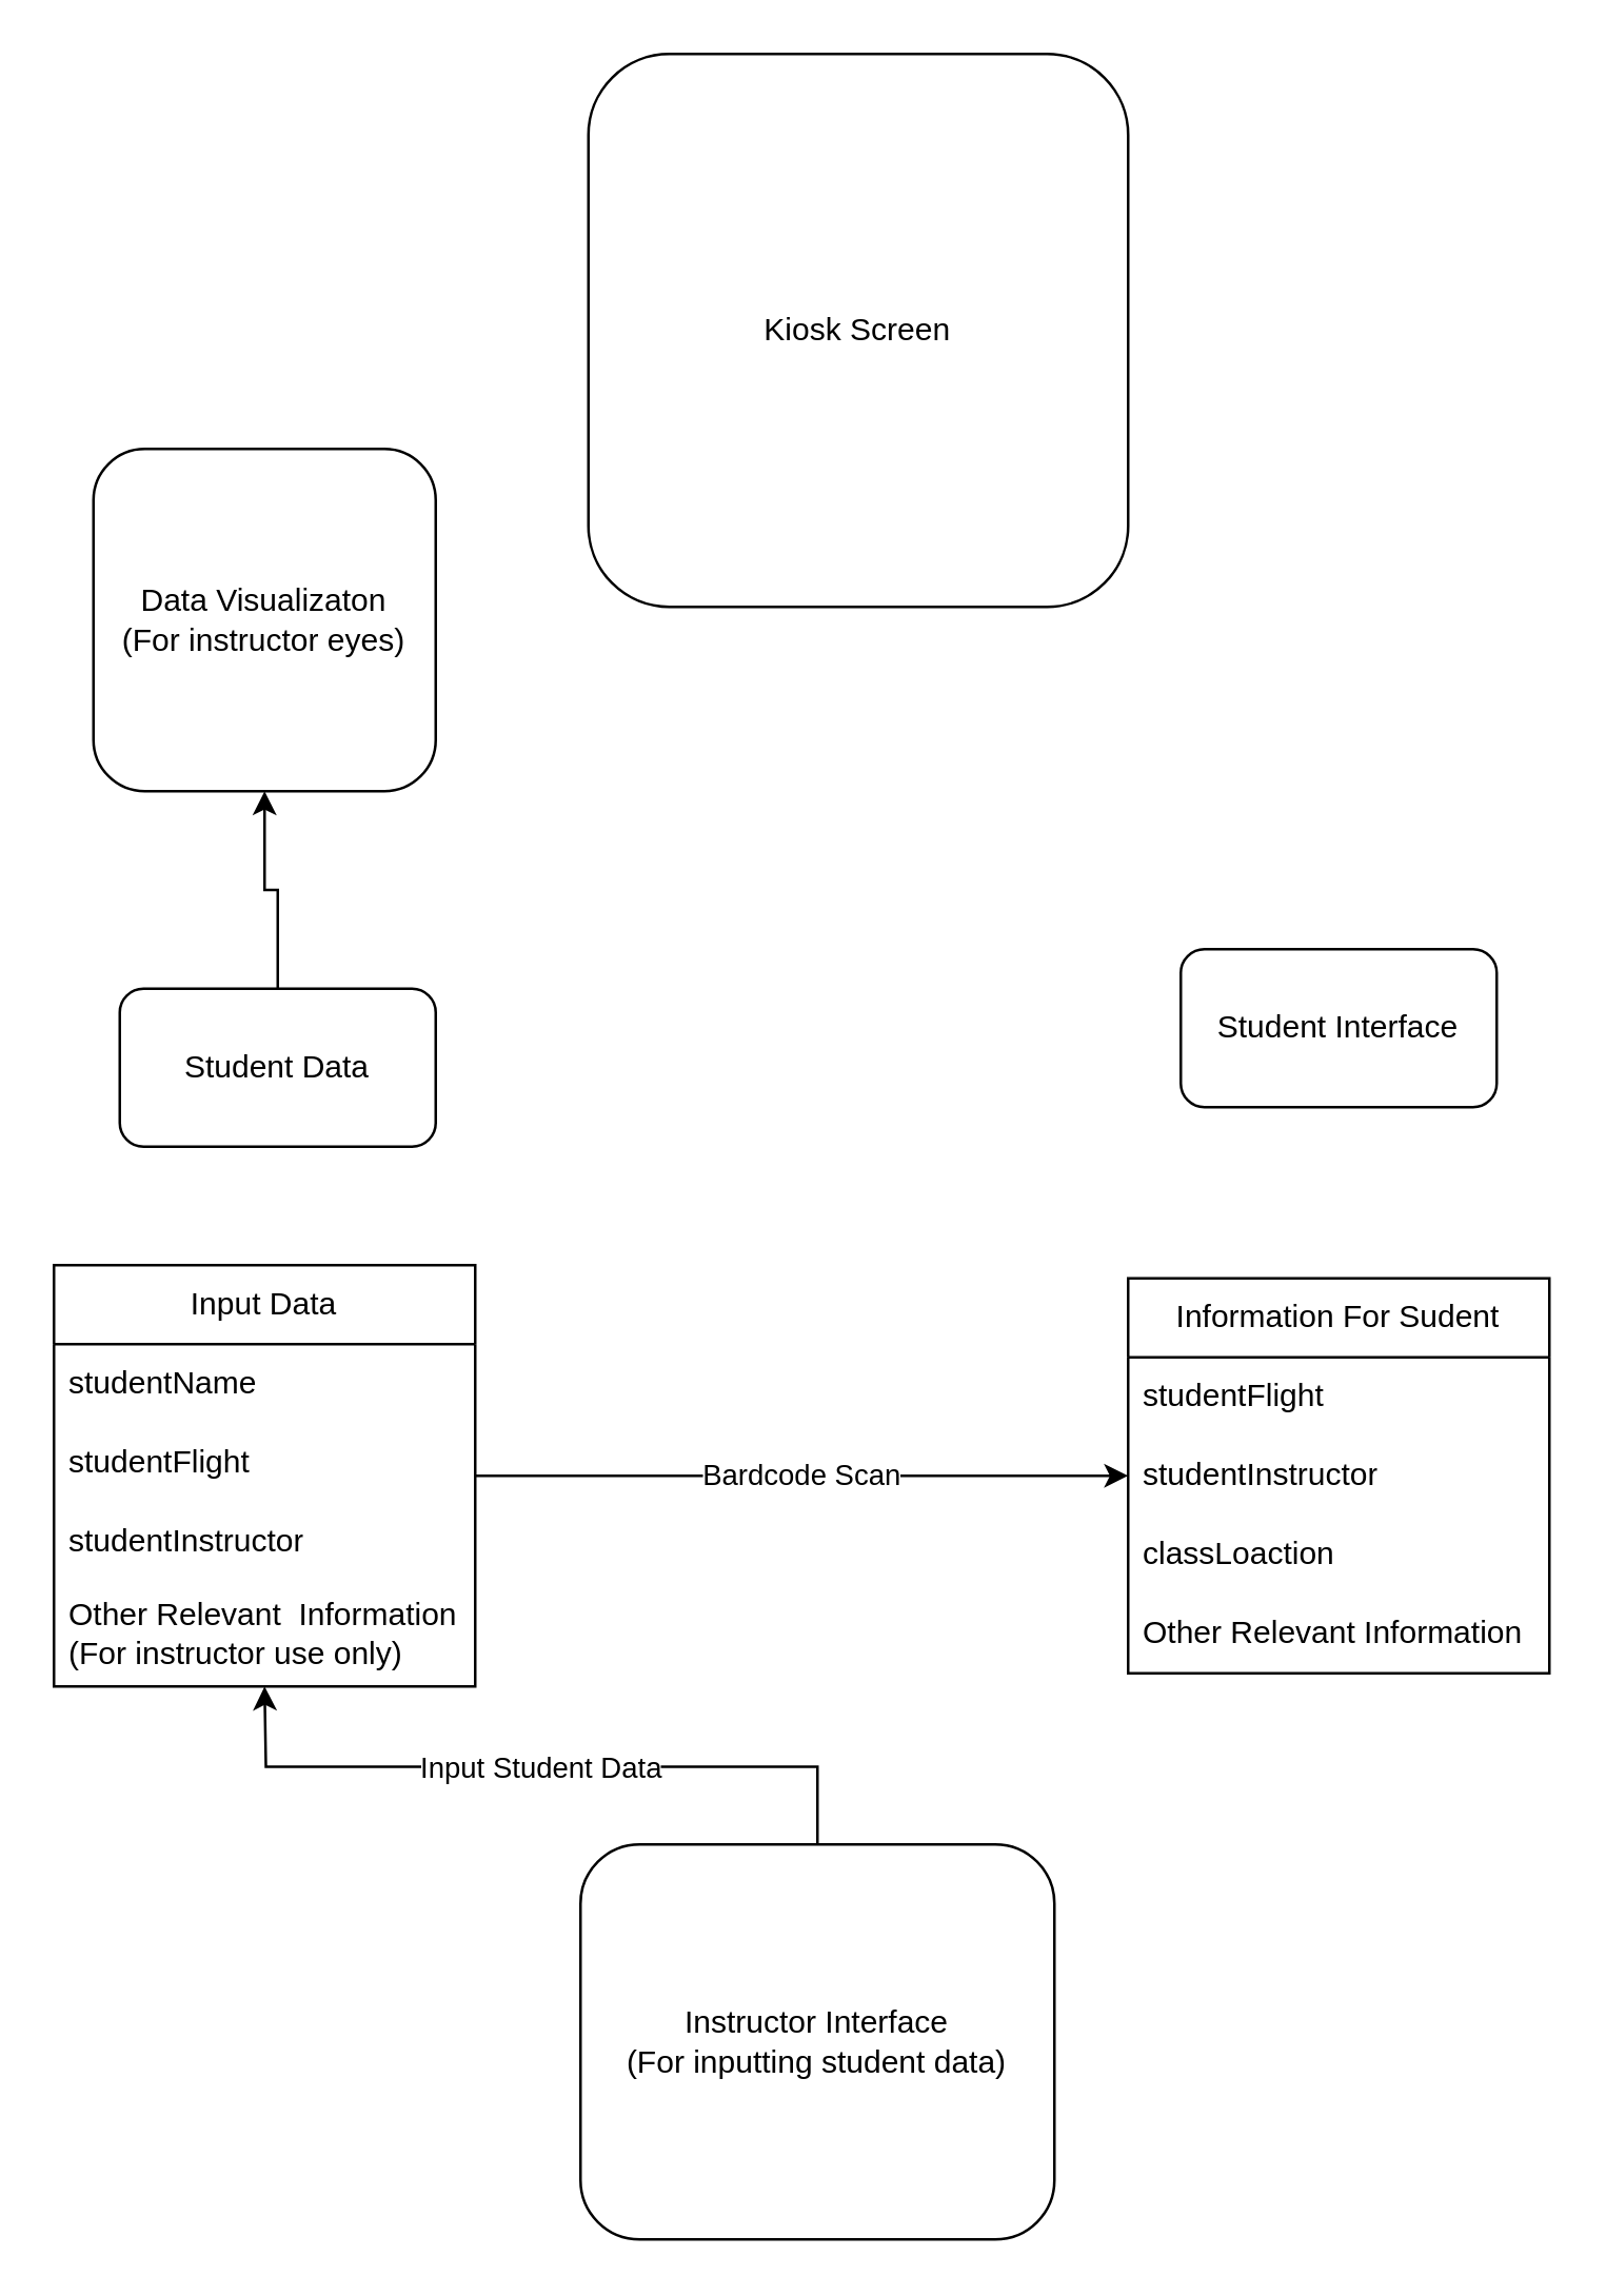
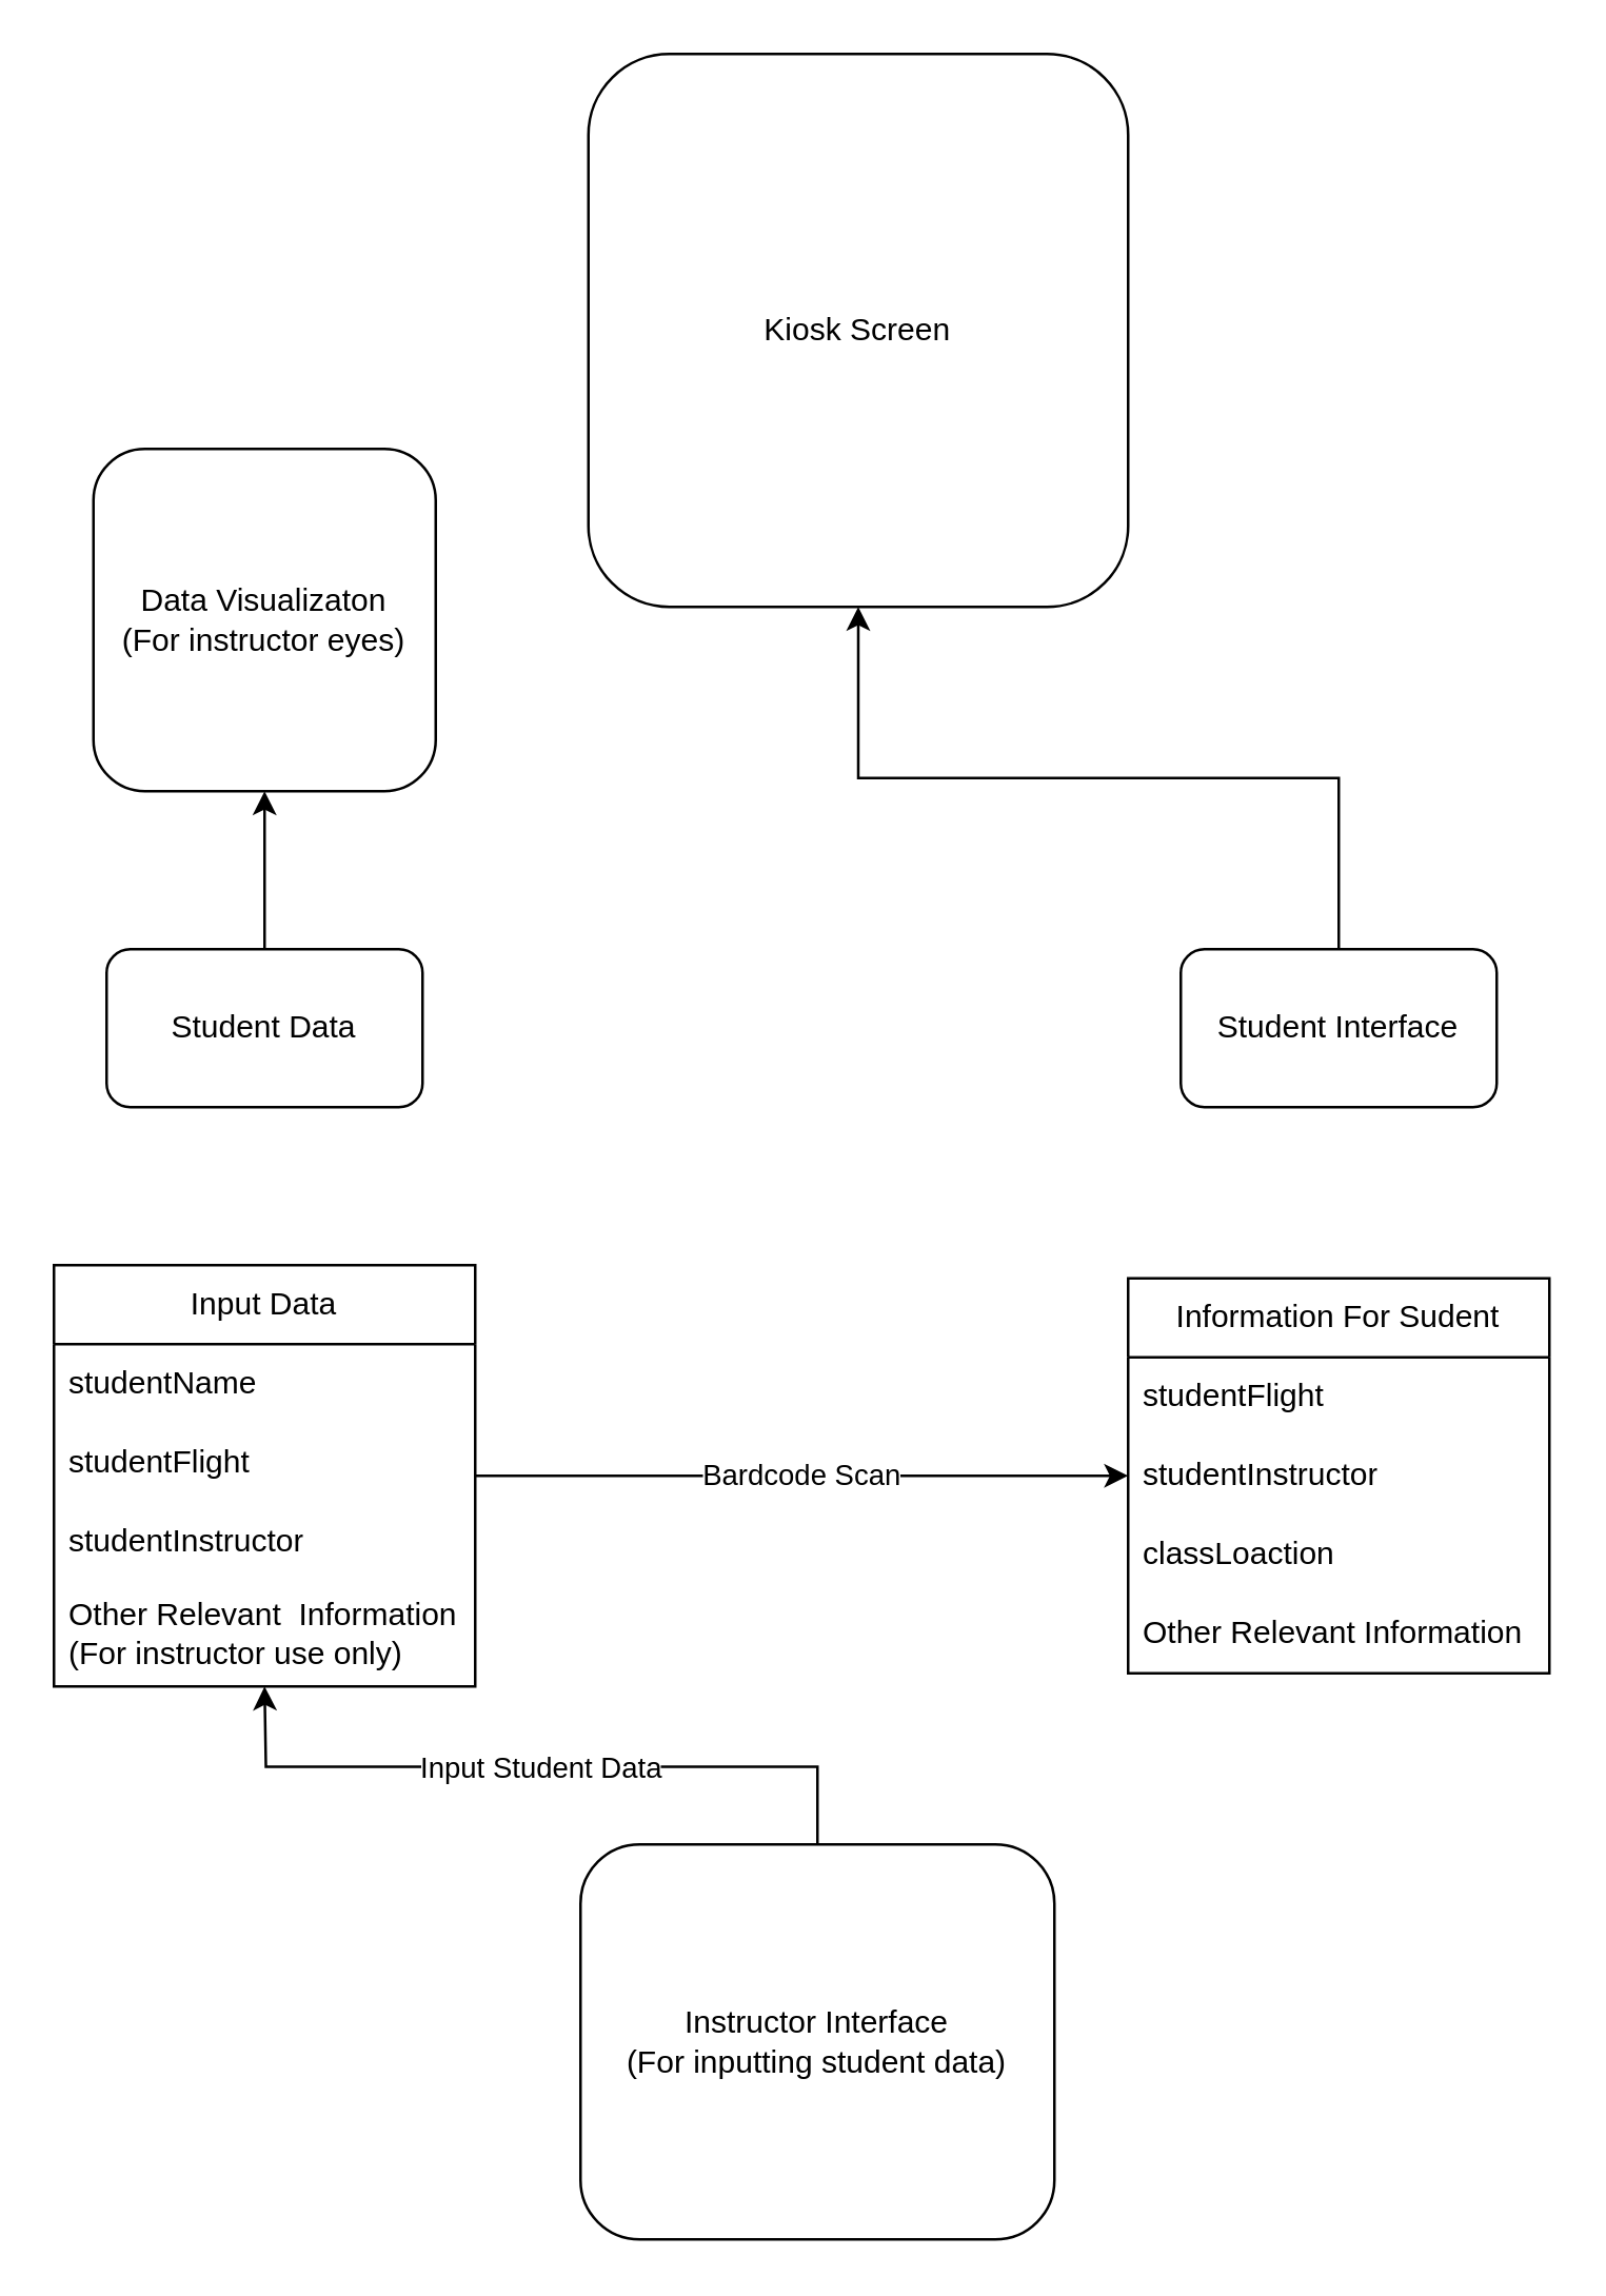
  <mxCell id="0" />
  <mxCell id="1" parent="0" />
  <mxCell id="2" value="Kiosk Screen" style="rounded=1;whiteSpace=wrap;html=1;" vertex="1" parent="1"><mxGeometry x="223" y="20" width="205" height="210" as="geometry" /></mxCell>
  <mxCell id="3" value="Instructor Interface&lt;br&gt;(For inputting student data)" style="rounded=1;whiteSpace=wrap;html=1;" vertex="1" parent="1"><mxGeometry x="220" y="700" width="180" height="150" as="geometry" /></mxCell>
  <mxCell id="4" style="edgeStyle=orthogonalEdgeStyle;rounded=0;orthogonalLoop=1;jettySize=auto;html=1;exitX=0.5;exitY=0;exitDx=0;exitDy=0;entryX=0.5;entryY=1;entryDx=0;entryDy=0;" edge="1" parent="1" source="5" target="20"><mxGeometry relative="1" as="geometry" /></mxCell>
- <mxCell id="5" value="Student Data" style="rounded=1;whiteSpace=wrap;html=1;" vertex="1" parent="1"><mxGeometry x="45" y="375" width="120" height="60" as="geometry" /></mxCell>
+ <mxCell id="5" value="Student Data" style="rounded=1;whiteSpace=wrap;html=1;" vertex="1" parent="1"><mxGeometry x="40" y="360" width="120" height="60" as="geometry" /></mxCell>
+ <mxCell id="6" style="edgeStyle=orthogonalEdgeStyle;rounded=0;orthogonalLoop=1;jettySize=auto;html=1;exitX=0.5;exitY=0;exitDx=0;exitDy=0;entryX=0.5;entryY=1;entryDx=0;entryDy=0;" edge="1" parent="1" source="7" target="2"><mxGeometry relative="1" as="geometry" /></mxCell>
  <mxCell id="7" value="Student Interface" style="rounded=1;whiteSpace=wrap;html=1;" vertex="1" parent="1"><mxGeometry x="448" y="360" width="120" height="60" as="geometry" /></mxCell>
  <mxCell id="8" value="Bardcode Scan" style="edgeStyle=orthogonalEdgeStyle;rounded=0;orthogonalLoop=1;jettySize=auto;html=1;exitX=1;exitY=0.5;exitDx=0;exitDy=0;entryX=0;entryY=0.5;entryDx=0;entryDy=0;" edge="1" parent="1" source="9" target="17"><mxGeometry relative="1" as="geometry"><mxPoint x="360" y="560" as="targetPoint" /></mxGeometry></mxCell>
  <mxCell id="9" value="Input Data" style="swimlane;fontStyle=0;childLayout=stackLayout;horizontal=1;startSize=30;horizontalStack=0;resizeParent=1;resizeParentMax=0;resizeLast=0;collapsible=1;marginBottom=0;whiteSpace=wrap;html=1;" vertex="1" parent="1"><mxGeometry x="20" y="480" width="160" height="160" as="geometry" /></mxCell>
  <mxCell id="10" value="studentName" style="text;strokeColor=none;fillColor=none;align=left;verticalAlign=middle;spacingLeft=4;spacingRight=4;overflow=hidden;points=[[0,0.5],[1,0.5]];portConstraint=eastwest;rotatable=0;whiteSpace=wrap;html=1;" vertex="1" parent="9"><mxGeometry y="30" width="160" height="30" as="geometry" /></mxCell>
  <mxCell id="11" value="studentFlight" style="text;strokeColor=none;fillColor=none;align=left;verticalAlign=middle;spacingLeft=4;spacingRight=4;overflow=hidden;points=[[0,0.5],[1,0.5]];portConstraint=eastwest;rotatable=0;whiteSpace=wrap;html=1;" vertex="1" parent="9"><mxGeometry y="60" width="160" height="30" as="geometry" /></mxCell>
  <mxCell id="12" value="studentInstructor" style="text;strokeColor=none;fillColor=none;align=left;verticalAlign=middle;spacingLeft=4;spacingRight=4;overflow=hidden;points=[[0,0.5],[1,0.5]];portConstraint=eastwest;rotatable=0;whiteSpace=wrap;html=1;" vertex="1" parent="9"><mxGeometry y="90" width="160" height="30" as="geometry" /></mxCell>
  <mxCell id="13" value="Other Relevant&amp;nbsp; Information&lt;br&gt;(For instructor use only)" style="text;strokeColor=none;fillColor=none;align=left;verticalAlign=middle;spacingLeft=4;spacingRight=4;overflow=hidden;points=[[0,0.5],[1,0.5]];portConstraint=eastwest;rotatable=0;whiteSpace=wrap;html=1;" vertex="1" parent="9"><mxGeometry y="120" width="160" height="40" as="geometry" /></mxCell>
  <mxCell id="14" value="Input Student Data" style="edgeStyle=orthogonalEdgeStyle;rounded=0;orthogonalLoop=1;jettySize=auto;html=1;exitX=0.5;exitY=0;exitDx=0;exitDy=0;" edge="1" parent="9" source="3"><mxGeometry relative="1" as="geometry"><mxPoint x="80" y="160" as="targetPoint" /><mxPoint x="290" y="200" as="sourcePoint" /></mxGeometry></mxCell>
  <mxCell id="15" value="Information For Sudent" style="swimlane;fontStyle=0;childLayout=stackLayout;horizontal=1;startSize=30;horizontalStack=0;resizeParent=1;resizeParentMax=0;resizeLast=0;collapsible=1;marginBottom=0;whiteSpace=wrap;html=1;" vertex="1" parent="1"><mxGeometry x="428" y="485" width="160" height="150" as="geometry" /></mxCell>
  <mxCell id="16" value="studentFlight" style="text;strokeColor=none;fillColor=none;align=left;verticalAlign=middle;spacingLeft=4;spacingRight=4;overflow=hidden;points=[[0,0.5],[1,0.5]];portConstraint=eastwest;rotatable=0;whiteSpace=wrap;html=1;" vertex="1" parent="15"><mxGeometry y="30" width="160" height="30" as="geometry" /></mxCell>
  <mxCell id="17" value="studentInstructor" style="text;strokeColor=none;fillColor=none;align=left;verticalAlign=middle;spacingLeft=4;spacingRight=4;overflow=hidden;points=[[0,0.5],[1,0.5]];portConstraint=eastwest;rotatable=0;whiteSpace=wrap;html=1;" vertex="1" parent="15"><mxGeometry y="60" width="160" height="30" as="geometry" /></mxCell>
  <mxCell id="18" value="classLoaction" style="text;strokeColor=none;fillColor=none;align=left;verticalAlign=middle;spacingLeft=4;spacingRight=4;overflow=hidden;points=[[0,0.5],[1,0.5]];portConstraint=eastwest;rotatable=0;whiteSpace=wrap;html=1;" vertex="1" parent="15"><mxGeometry y="90" width="160" height="30" as="geometry" /></mxCell>
  <mxCell id="19" value="Other Relevant Information" style="text;strokeColor=none;fillColor=none;align=left;verticalAlign=middle;spacingLeft=4;spacingRight=4;overflow=hidden;points=[[0,0.5],[1,0.5]];portConstraint=eastwest;rotatable=0;whiteSpace=wrap;html=1;" vertex="1" parent="15"><mxGeometry y="120" width="160" height="30" as="geometry" /></mxCell>
  <mxCell id="20" value="Data Visualizaton&lt;br&gt;(For instructor eyes)" style="rounded=1;whiteSpace=wrap;html=1;" vertex="1" parent="1"><mxGeometry x="35" y="170" width="130" height="130" as="geometry" /></mxCell>
